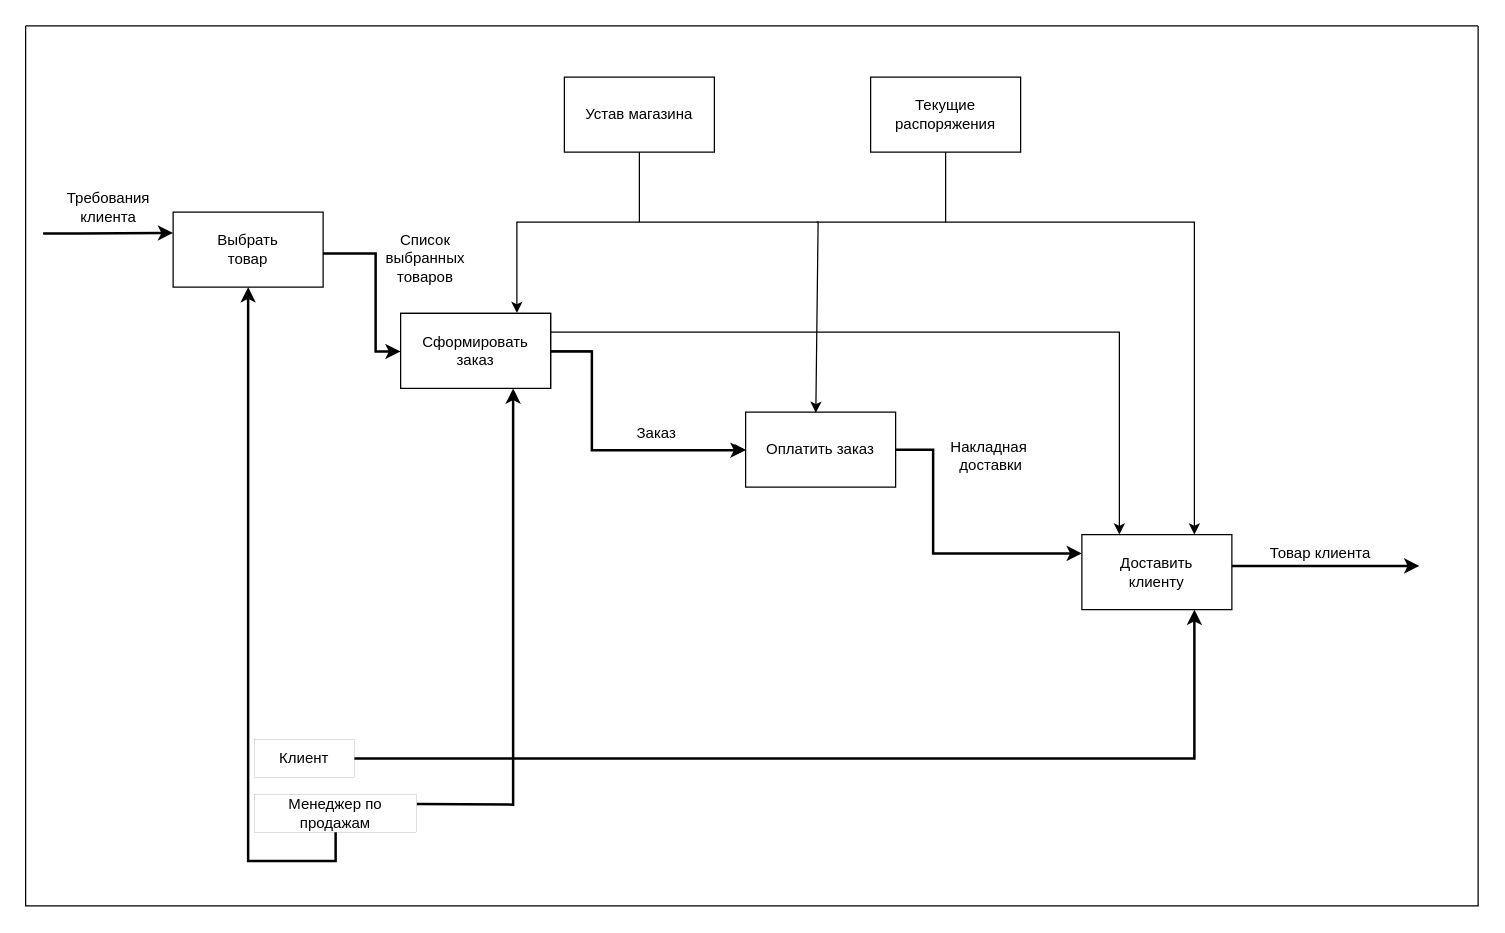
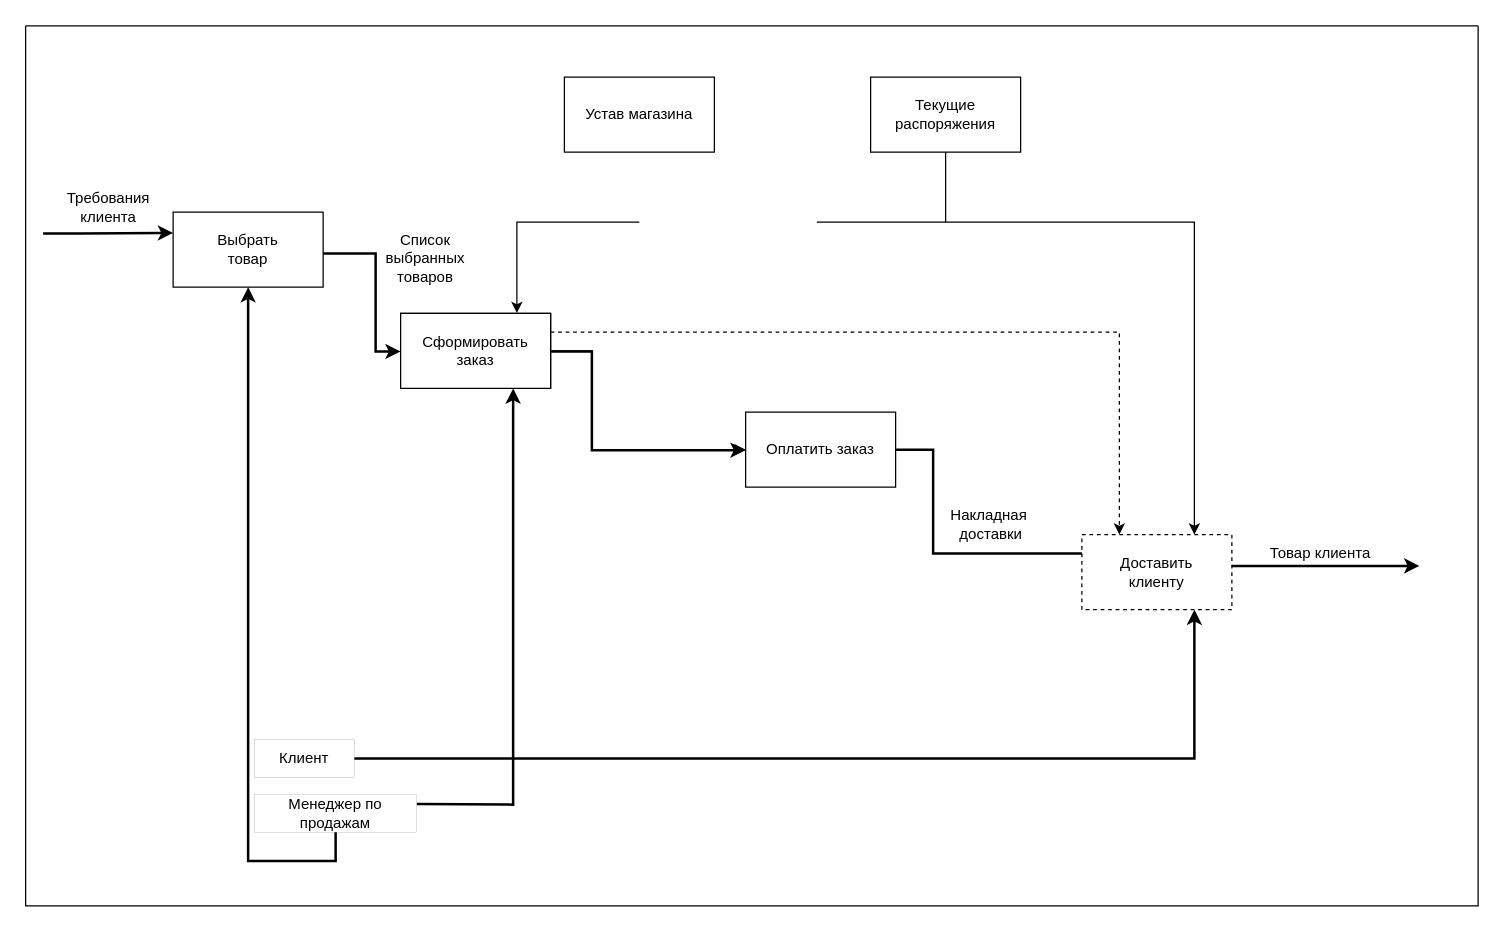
  <mxCell id="0" />
  <mxCell id="1" parent="0" />
  <mxCell id="2" value="" style="swimlane;startSize=0;rounded=0;" parent="1" vertex="1"><mxGeometry x="20" y="20" width="1162" height="704" as="geometry"><mxRectangle x="-142" y="-222" width="50" height="44" as="alternateBounds" /></mxGeometry></mxCell>
  <mxCell id="3" style="edgeStyle=orthogonalEdgeStyle;rounded=0;orthogonalLoop=1;jettySize=auto;html=1;entryX=0.75;entryY=1;entryDx=0;entryDy=0;strokeWidth=2;" parent="2" source="4" target="12" edge="1"><mxGeometry relative="1" as="geometry"><mxPoint x="1900" y="850" as="targetPoint" /></mxGeometry></mxCell>
  <mxCell id="4" value="Клиент" style="text;html=1;strokeColor=default;fillColor=none;align=center;verticalAlign=middle;whiteSpace=wrap;rounded=0;strokeWidth=0.1;" parent="2" vertex="1"><mxGeometry x="183" y="571" width="80" height="30" as="geometry" /></mxCell>
  <mxCell id="5" value="" style="endArrow=classic;html=1;rounded=0;" parent="2" target="2" edge="1"><mxGeometry width="50" height="50" relative="1" as="geometry"><mxPoint y="130" as="sourcePoint" /><mxPoint x="50" y="80" as="targetPoint" /></mxGeometry></mxCell>
  <mxCell id="6" value="Выбрать&lt;br&gt;товар" style="rounded=0;whiteSpace=wrap;html=1;" parent="2" vertex="1"><mxGeometry x="118" y="149" width="120" height="60" as="geometry" /></mxCell>
  <mxCell id="7" value="Просмотр и выбор автомобиля" style="rounded=0;whiteSpace=wrap;html=1;" parent="2" vertex="1"><mxGeometry x="300" y="230" width="120" height="60" as="geometry" /></mxCell>
  <mxCell id="8" value="Список выбранных товаров" style="text;html=1;strokeColor=none;fillColor=none;align=center;verticalAlign=middle;whiteSpace=wrap;rounded=0;" parent="2" vertex="1"><mxGeometry x="280" y="160" width="80" height="52" as="geometry" /></mxCell>
  <mxCell id="9" value="Сформировать&lt;br&gt;заказ" style="rounded=0;whiteSpace=wrap;html=1;" parent="2" vertex="1"><mxGeometry x="300" y="230" width="120" height="60" as="geometry" /></mxCell>
  <mxCell id="10" value="Менеджер по продажам" style="text;html=1;strokeColor=default;fillColor=none;align=center;verticalAlign=middle;whiteSpace=wrap;rounded=0;strokeWidth=0.1;" parent="2" vertex="1"><mxGeometry x="183" y="615" width="130" height="30" as="geometry" /></mxCell>
  <mxCell id="11" value="" style="endArrow=classic;html=1;rounded=0;entryX=0.75;entryY=1;entryDx=0;entryDy=0;exitX=1;exitY=0.25;exitDx=0;exitDy=0;strokeWidth=2;" parent="2" source="10" target="9" edge="1"><mxGeometry width="50" height="50" relative="1" as="geometry"><mxPoint x="876" y="935" as="sourcePoint" /><mxPoint x="905" y="450" as="targetPoint" /><Array as="points"><mxPoint x="390" y="623" /></Array></mxGeometry></mxCell>
- <mxCell id="12" value="Доставить&lt;br&gt;клиенту" style="rounded=0;whiteSpace=wrap;html=1;" parent="2" vertex="1"><mxGeometry x="845" y="407" width="120" height="60" as="geometry" /></mxCell>
- <mxCell id="13" style="edgeStyle=orthogonalEdgeStyle;rounded=0;orthogonalLoop=1;jettySize=auto;html=1;entryX=0;entryY=0.25;entryDx=0;entryDy=0;strokeWidth=2;" parent="2" source="14" target="12" edge="1"><mxGeometry relative="1" as="geometry"><Array as="points"><mxPoint x="726" y="339" /><mxPoint x="726" y="422" /></Array></mxGeometry></mxCell>
+ <mxCell id="12" value="Доставить&lt;br&gt;клиенту" style="rounded=0;whiteSpace=wrap;html=1;dashed=1;" parent="2" vertex="1"><mxGeometry x="845" y="407" width="120" height="60" as="geometry" /></mxCell>
+ <mxCell id="13" style="edgeStyle=orthogonalEdgeStyle;rounded=0;orthogonalLoop=1;jettySize=auto;html=1;entryX=0;entryY=0.25;entryDx=0;entryDy=0;strokeWidth=2;endArrow=none;" parent="2" source="14" target="12" edge="1"><mxGeometry relative="1" as="geometry"><Array as="points"><mxPoint x="726" y="339" /><mxPoint x="726" y="422" /></Array></mxGeometry></mxCell>
  <mxCell id="14" value="Оплатить заказ" style="rounded=0;whiteSpace=wrap;html=1;" parent="2" vertex="1"><mxGeometry x="576" y="309" width="120" height="60" as="geometry" /></mxCell>
  <mxCell id="15" value="" style="endArrow=classic;html=1;rounded=0;exitX=1;exitY=0.5;exitDx=0;exitDy=0;entryX=0;entryY=0.5;entryDx=0;entryDy=0;" parent="2" target="14" edge="1"><mxGeometry width="50" height="50" relative="1" as="geometry"><mxPoint x="420" y="260" as="sourcePoint" /><mxPoint x="450" y="340" as="targetPoint" /><Array as="points"><mxPoint x="453" y="260" /><mxPoint x="453" y="339" /></Array></mxGeometry></mxCell>
- <mxCell id="16" value="Заказ" style="text;html=1;strokeColor=none;fillColor=none;align=center;verticalAlign=middle;whiteSpace=wrap;rounded=0;" parent="2" vertex="1"><mxGeometry x="457" y="309" width="96" height="33" as="geometry" /></mxCell>
- <mxCell id="17" value="" style="endArrow=classic;html=1;rounded=0;entryX=0.25;entryY=0;entryDx=0;entryDy=0;exitX=1;exitY=0.25;exitDx=0;exitDy=0;" parent="2" source="9" target="12" edge="1"><mxGeometry width="50" height="50" relative="1" as="geometry"><mxPoint x="450" y="240" as="sourcePoint" /><mxPoint x="590" y="240" as="targetPoint" /><Array as="points"><mxPoint x="875" y="245" /></Array></mxGeometry></mxCell>
+ <mxCell id="17" value="" style="endArrow=classic;html=1;rounded=0;entryX=0.25;entryY=0;entryDx=0;entryDy=0;exitX=1;exitY=0.25;exitDx=0;exitDy=0;dashed=1;" parent="2" source="9" target="12" edge="1"><mxGeometry width="50" height="50" relative="1" as="geometry"><mxPoint x="450" y="240" as="sourcePoint" /><mxPoint x="590" y="240" as="targetPoint" /><Array as="points"><mxPoint x="875" y="245" /></Array></mxGeometry></mxCell>
  <mxCell id="18" value="" style="endArrow=classic;html=1;rounded=0;exitX=1;exitY=0.5;exitDx=0;exitDy=0;strokeWidth=2;" parent="2" edge="1"><mxGeometry width="50" height="50" relative="1" as="geometry"><mxPoint x="965" y="432" as="sourcePoint" /><mxPoint x="1115" y="432" as="targetPoint" /></mxGeometry></mxCell>
  <mxCell id="19" value="Товар клиента" style="text;html=1;strokeColor=none;fillColor=none;align=center;verticalAlign=middle;whiteSpace=wrap;rounded=0;" parent="2" vertex="1"><mxGeometry x="986" y="407" width="100" height="30" as="geometry" /></mxCell>
  <mxCell id="20" value="" style="endArrow=classic;html=1;rounded=0;entryX=0;entryY=0.278;entryDx=0;entryDy=0;entryPerimeter=0;strokeWidth=2;" parent="2" target="6" edge="1"><mxGeometry width="50" height="50" relative="1" as="geometry"><mxPoint x="14" y="166" as="sourcePoint" /><mxPoint x="105" y="214.0" as="targetPoint" /><Array as="points"><mxPoint x="43" y="166" /></Array></mxGeometry></mxCell>
  <mxCell id="21" value="Требования &lt;br&gt;клиента" style="text;html=1;align=center;verticalAlign=middle;resizable=0;points=[];autosize=1;strokeColor=none;fillColor=none;" parent="2" vertex="1"><mxGeometry x="24" y="124" width="84" height="41" as="geometry" /></mxCell>
  <mxCell id="22" style="edgeStyle=orthogonalEdgeStyle;rounded=0;orthogonalLoop=1;jettySize=auto;html=1;exitX=0.5;exitY=1;exitDx=0;exitDy=0;strokeWidth=2;" parent="2" source="10" target="6" edge="1"><mxGeometry relative="1" as="geometry"><mxPoint x="903" y="968" as="sourcePoint" /><mxPoint x="482" y="370" as="targetPoint" /><Array as="points"><mxPoint x="248" y="668" /><mxPoint x="178" y="668" /></Array></mxGeometry></mxCell>
- <mxCell id="23" value="Накладная&amp;nbsp;&lt;br&gt;доставки" style="text;html=1;align=center;verticalAlign=middle;resizable=0;points=[];autosize=1;strokeColor=none;fillColor=none;" parent="2" vertex="1"><mxGeometry x="730" y="323" width="83" height="41" as="geometry" /></mxCell>
+ <mxCell id="23" value="Накладная&amp;nbsp;&lt;br&gt;доставки" style="text;html=1;align=center;verticalAlign=middle;resizable=0;points=[];autosize=1;strokeColor=none;fillColor=none;" parent="2" vertex="1"><mxGeometry x="730" y="378" width="83" height="41" as="geometry" /></mxCell>
  <mxCell id="24" value="" style="endArrow=classic;html=1;rounded=0;entryX=0;entryY=0.5;entryDx=0;entryDy=0;strokeWidth=2;exitX=1;exitY=0.55;exitDx=0;exitDy=0;exitPerimeter=0;" parent="2" source="6" edge="1"><mxGeometry width="50" height="50" relative="1" as="geometry"><mxPoint x="237" y="181" as="sourcePoint" /><mxPoint x="300" y="260.5" as="targetPoint" /><Array as="points"><mxPoint x="280" y="182" /><mxPoint x="280" y="260.5" /></Array></mxGeometry></mxCell>
  <mxCell id="25" value="" style="endArrow=classic;html=1;rounded=0;exitX=1;exitY=0.5;exitDx=0;exitDy=0;entryX=0;entryY=0.5;entryDx=0;entryDy=0;strokeWidth=2;" parent="2" edge="1"><mxGeometry width="50" height="50" relative="1" as="geometry"><mxPoint x="420" y="260.5" as="sourcePoint" /><mxPoint x="576.0" y="339.5" as="targetPoint" /><Array as="points"><mxPoint x="453" y="260.5" /><mxPoint x="453" y="339.5" /></Array></mxGeometry></mxCell>
  <mxCell id="26" value="Устав магазина" style="rounded=0;whiteSpace=wrap;html=1;" vertex="1" parent="2"><mxGeometry x="431" y="41" width="120" height="60" as="geometry" /></mxCell>
  <mxCell id="27" value="Текущие распоряжения" style="rounded=0;whiteSpace=wrap;html=1;" vertex="1" parent="2"><mxGeometry x="676" y="41" width="120" height="60" as="geometry" /></mxCell>
  <mxCell id="28" value="" style="endArrow=classic;html=1;rounded=0;entryX=0.775;entryY=-0.006;entryDx=0;entryDy=0;entryPerimeter=0;" edge="1" parent="2" target="9"><mxGeometry width="50" height="50" relative="1" as="geometry"><mxPoint x="491" y="157" as="sourcePoint" /><mxPoint x="393" y="228" as="targetPoint" /><Array as="points"><mxPoint x="393" y="157" /></Array></mxGeometry></mxCell>
- <mxCell id="29" value="" style="endArrow=classic;html=1;rounded=0;exitX=0.5;exitY=1;exitDx=0;exitDy=0;entryX=0.468;entryY=0.01;entryDx=0;entryDy=0;entryPerimeter=0;" edge="1" parent="2" source="26" target="14"><mxGeometry width="50" height="50" relative="1" as="geometry"><mxPoint x="539.64" y="135.0" as="sourcePoint" /><mxPoint x="491" y="301" as="targetPoint" /><Array as="points"><mxPoint x="491" y="157" /><mxPoint x="634" y="157" /></Array></mxGeometry></mxCell>
  <mxCell id="30" value="" style="endArrow=classic;html=1;rounded=0;entryX=0.75;entryY=0;entryDx=0;entryDy=0;" edge="1" parent="2" target="12"><mxGeometry width="50" height="50" relative="1" as="geometry"><mxPoint x="633" y="157" as="sourcePoint" /><mxPoint x="593.64" y="234.22" as="targetPoint" /><Array as="points"><mxPoint x="935" y="157" /></Array></mxGeometry></mxCell>
  <mxCell id="31" value="" style="endArrow=none;html=1;rounded=0;entryX=0.5;entryY=1;entryDx=0;entryDy=0;" edge="1" parent="1" target="27"><mxGeometry width="50" height="50" relative="1" as="geometry"><mxPoint x="756" y="177" as="sourcePoint" /><mxPoint x="696" y="234" as="targetPoint" /></mxGeometry></mxCell>
